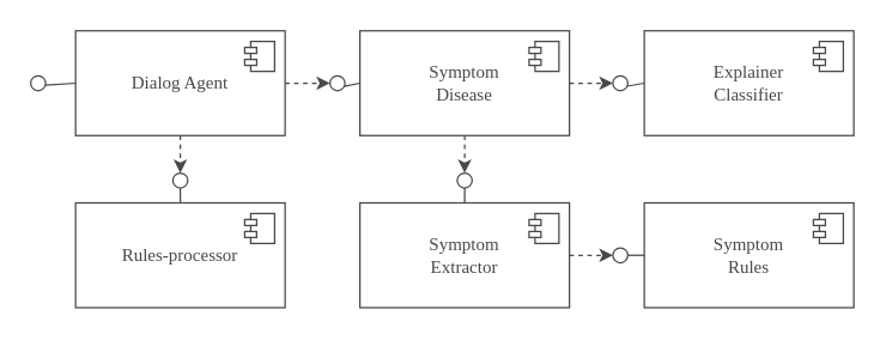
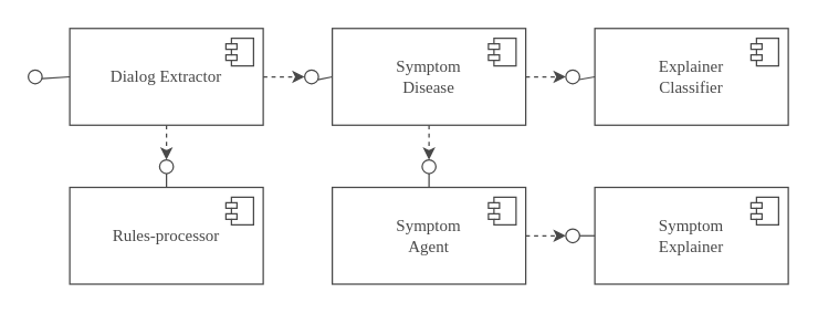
  <mxCell id="0" />
  <mxCell id="1" parent="0" />
  <mxCell id="2" value="" style="rounded=0;orthogonalLoop=1;jettySize=auto;html=1;dashed=1;strokeColor=#484848;" edge="1" parent="1" source="3" target="11"><mxGeometry relative="1" as="geometry" /></mxCell>
- <mxCell id="3" value="&lt;font color=&quot;#484848&quot; face=&quot;Montserrat Semibold&quot;&gt;Dialog Agent&lt;/font&gt;" style="html=1;dropTarget=0;whiteSpace=wrap;strokeColor=#484848;" vertex="1" parent="1"><mxGeometry x="50" y="20" width="140" height="70" as="geometry" /></mxCell>
+ <mxCell id="3" value="&lt;font color=&quot;#484848&quot; face=&quot;Montserrat Semibold&quot;&gt;Dialog Extractor&lt;/font&gt;" style="html=1;dropTarget=0;whiteSpace=wrap;strokeColor=#484848;" vertex="1" parent="1"><mxGeometry x="50" y="20" width="140" height="70" as="geometry" /></mxCell>
  <mxCell id="4" value="" style="shape=module;jettyWidth=8;jettyHeight=4;strokeColor=#484848;" vertex="1" parent="3"><mxGeometry x="1" width="20" height="20" relative="1" as="geometry"><mxPoint x="-27" y="7" as="offset" /></mxGeometry></mxCell>
  <mxCell id="5" value="&lt;font color=&quot;#484848&quot; style=&quot;&quot; face=&quot;Montserrat Semibold&quot;&gt;Rules-processor&lt;/font&gt;" style="html=1;dropTarget=0;whiteSpace=wrap;strokeColor=#484848;" vertex="1" parent="1"><mxGeometry x="50" y="135" width="140" height="70" as="geometry" /></mxCell>
  <mxCell id="6" value="" style="shape=module;jettyWidth=8;jettyHeight=4;strokeColor=#484848;" vertex="1" parent="5"><mxGeometry x="1" width="20" height="20" relative="1" as="geometry"><mxPoint x="-27" y="7" as="offset" /></mxGeometry></mxCell>
- <mxCell id="7" value="&lt;font style=&quot;&quot; face=&quot;Montserrat Semibold&quot;&gt;&lt;font color=&quot;#484848&quot;&gt;Symptom &lt;br&gt;Extractor&lt;/font&gt;&lt;br&gt;&lt;/font&gt;" style="html=1;dropTarget=0;whiteSpace=wrap;strokeColor=#484848;" vertex="1" parent="1"><mxGeometry x="240" y="135" width="140" height="70" as="geometry" /></mxCell>
+ <mxCell id="7" value="&lt;font style=&quot;&quot; face=&quot;Montserrat Semibold&quot;&gt;&lt;font color=&quot;#484848&quot;&gt;Symptom &lt;br&gt;Agent&lt;/font&gt;&lt;br&gt;&lt;/font&gt;" style="html=1;dropTarget=0;whiteSpace=wrap;strokeColor=#484848;" vertex="1" parent="1"><mxGeometry x="240" y="135" width="140" height="70" as="geometry" /></mxCell>
  <mxCell id="8" value="" style="shape=module;jettyWidth=8;jettyHeight=4;strokeColor=#484848;" vertex="1" parent="7"><mxGeometry x="1" width="20" height="20" relative="1" as="geometry"><mxPoint x="-27" y="7" as="offset" /></mxGeometry></mxCell>
  <mxCell id="9" value="&lt;font style=&quot;&quot; face=&quot;Montserrat Semibold&quot;&gt;&lt;font color=&quot;#484848&quot;&gt;Explainer&lt;br&gt;Classifier&lt;/font&gt;&lt;br&gt;&lt;/font&gt;" style="html=1;dropTarget=0;whiteSpace=wrap;strokeColor=#484848;" vertex="1" parent="1"><mxGeometry x="430" y="20" width="140" height="70" as="geometry" /></mxCell>
  <mxCell id="10" value="" style="shape=module;jettyWidth=8;jettyHeight=4;strokeColor=#484848;" vertex="1" parent="9"><mxGeometry x="1" width="20" height="20" relative="1" as="geometry"><mxPoint x="-27" y="7" as="offset" /></mxGeometry></mxCell>
  <mxCell id="11" value="" style="ellipse;whiteSpace=wrap;html=1;align=center;aspect=fixed;resizable=0;points=[];outlineConnect=0;sketch=0;strokeColor=#484848;" vertex="1" parent="1"><mxGeometry x="115" y="115" width="10" height="10" as="geometry" /></mxCell>
  <mxCell id="12" value="" style="rounded=0;orthogonalLoop=1;jettySize=auto;html=1;endArrow=none;endFill=0;sketch=0;sourcePerimeterSpacing=0;targetPerimeterSpacing=0;exitX=0.5;exitY=0;exitDx=0;exitDy=0;strokeColor=#484848;" edge="1" parent="1" source="5" target="11"><mxGeometry relative="1" as="geometry"><mxPoint x="140" y="-95" as="sourcePoint" /><mxPoint x="140" y="115" as="targetPoint" /></mxGeometry></mxCell>
  <mxCell id="13" value="" style="ellipse;whiteSpace=wrap;html=1;align=center;aspect=fixed;resizable=0;points=[];outlineConnect=0;sketch=0;strokeColor=#484848;" vertex="1" parent="1"><mxGeometry x="305" y="115" width="10" height="10" as="geometry" /></mxCell>
  <mxCell id="14" value="" style="rounded=0;orthogonalLoop=1;jettySize=auto;html=1;endArrow=none;endFill=0;sketch=0;sourcePerimeterSpacing=0;targetPerimeterSpacing=0;exitX=0.5;exitY=0;exitDx=0;exitDy=0;strokeColor=#484848;" edge="1" parent="1" source="7" target="13"><mxGeometry relative="1" as="geometry"><mxPoint x="145" y="155" as="sourcePoint" /><mxPoint x="145" y="145" as="targetPoint" /></mxGeometry></mxCell>
  <mxCell id="15" value="" style="rounded=0;orthogonalLoop=1;jettySize=auto;html=1;dashed=1;exitX=0.5;exitY=1;exitDx=0;exitDy=0;edgeStyle=orthogonalEdgeStyle;strokeColor=#484848;" edge="1" parent="1" source="26" target="13"><mxGeometry relative="1" as="geometry"><mxPoint x="145" y="115" as="sourcePoint" /><mxPoint x="145" y="135" as="targetPoint" /><Array as="points"><mxPoint x="310" y="110" /><mxPoint x="310" y="110" /></Array></mxGeometry></mxCell>
  <mxCell id="16" value="" style="ellipse;whiteSpace=wrap;html=1;align=center;aspect=fixed;resizable=0;points=[];outlineConnect=0;sketch=0;strokeColor=#484848;" vertex="1" parent="1"><mxGeometry x="409" y="50" width="10" height="10" as="geometry" /></mxCell>
  <mxCell id="17" value="" style="rounded=0;orthogonalLoop=1;jettySize=auto;html=1;endArrow=none;endFill=0;sketch=0;sourcePerimeterSpacing=0;targetPerimeterSpacing=0;exitX=0;exitY=0.5;exitDx=0;exitDy=0;strokeColor=#484848;" edge="1" parent="1" source="9" target="16"><mxGeometry relative="1" as="geometry"><mxPoint x="320" y="155" as="sourcePoint" /><mxPoint x="320" y="145" as="targetPoint" /></mxGeometry></mxCell>
  <mxCell id="18" value="" style="rounded=0;orthogonalLoop=1;jettySize=auto;html=1;dashed=1;exitX=1;exitY=0.5;exitDx=0;exitDy=0;strokeColor=#484848;" edge="1" parent="1" source="26" target="16"><mxGeometry relative="1" as="geometry"><mxPoint x="400" y="85" as="sourcePoint" /><mxPoint x="320" y="135" as="targetPoint" /></mxGeometry></mxCell>
  <mxCell id="19" value="" style="ellipse;whiteSpace=wrap;html=1;align=center;aspect=fixed;resizable=0;points=[];outlineConnect=0;sketch=0;strokeColor=#484848;" vertex="1" parent="1"><mxGeometry x="220" y="50" width="10" height="10" as="geometry" /></mxCell>
  <mxCell id="20" value="" style="rounded=0;orthogonalLoop=1;jettySize=auto;html=1;endArrow=none;endFill=0;sketch=0;sourcePerimeterSpacing=0;targetPerimeterSpacing=0;exitX=0;exitY=0.5;exitDx=0;exitDy=0;strokeColor=#484848;" edge="1" parent="1" source="26" target="19"><mxGeometry relative="1" as="geometry"><mxPoint x="320" y="155" as="sourcePoint" /><mxPoint x="320" y="145" as="targetPoint" /></mxGeometry></mxCell>
  <mxCell id="21" value="" style="rounded=0;orthogonalLoop=1;jettySize=auto;html=1;dashed=1;exitX=1;exitY=0.5;exitDx=0;exitDy=0;strokeColor=#484848;" edge="1" parent="1" source="3" target="19"><mxGeometry relative="1" as="geometry"><mxPoint x="375" y="85" as="sourcePoint" /><mxPoint x="330" y="135" as="targetPoint" /></mxGeometry></mxCell>
  <mxCell id="22" value="" style="ellipse;whiteSpace=wrap;html=1;align=center;aspect=fixed;resizable=0;points=[];outlineConnect=0;sketch=0;strokeColor=#484848;" vertex="1" parent="1"><mxGeometry x="20" y="50" width="10" height="10" as="geometry" /></mxCell>
  <mxCell id="23" value="" style="rounded=0;orthogonalLoop=1;jettySize=auto;html=1;endArrow=none;endFill=0;sketch=0;sourcePerimeterSpacing=0;targetPerimeterSpacing=0;exitX=0;exitY=0.5;exitDx=0;exitDy=0;strokeColor=#484848;" edge="1" parent="1" source="3" target="22"><mxGeometry relative="1" as="geometry"><mxPoint x="320" y="50" as="sourcePoint" /><mxPoint x="300" y="50" as="targetPoint" /></mxGeometry></mxCell>
- <mxCell id="24" value="&lt;font style=&quot;&quot; face=&quot;Montserrat Semibold&quot;&gt;&lt;font color=&quot;#484848&quot;&gt;Symptom&lt;br&gt;Rules&lt;/font&gt;&lt;br&gt;&lt;/font&gt;" style="html=1;dropTarget=0;whiteSpace=wrap;strokeColor=#484848;" vertex="1" parent="1"><mxGeometry x="430" y="135" width="140" height="70" as="geometry" /></mxCell>
+ <mxCell id="24" value="&lt;font style=&quot;&quot; face=&quot;Montserrat Semibold&quot;&gt;&lt;font color=&quot;#484848&quot;&gt;Symptom&lt;br&gt;Explainer&lt;/font&gt;&lt;br&gt;&lt;/font&gt;" style="html=1;dropTarget=0;whiteSpace=wrap;strokeColor=#484848;" vertex="1" parent="1"><mxGeometry x="430" y="135" width="140" height="70" as="geometry" /></mxCell>
  <mxCell id="25" value="" style="shape=module;jettyWidth=8;jettyHeight=4;strokeColor=#484848;" vertex="1" parent="24"><mxGeometry x="1" width="20" height="20" relative="1" as="geometry"><mxPoint x="-27" y="7" as="offset" /></mxGeometry></mxCell>
  <mxCell id="26" value="&lt;font style=&quot;&quot; face=&quot;Montserrat Semibold&quot;&gt;&lt;font color=&quot;#484848&quot;&gt;Symptom &lt;br&gt;Disease&lt;/font&gt;&lt;br&gt;&lt;/font&gt;" style="html=1;dropTarget=0;whiteSpace=wrap;strokeColor=#484848;" vertex="1" parent="1"><mxGeometry x="240" y="20" width="140" height="70" as="geometry" /></mxCell>
  <mxCell id="27" value="" style="shape=module;jettyWidth=8;jettyHeight=4;strokeColor=#484848;" vertex="1" parent="26"><mxGeometry x="1" width="20" height="20" relative="1" as="geometry"><mxPoint x="-27" y="7" as="offset" /></mxGeometry></mxCell>
  <mxCell id="28" value="" style="ellipse;whiteSpace=wrap;html=1;align=center;aspect=fixed;resizable=0;points=[];outlineConnect=0;sketch=0;strokeColor=#484848;" vertex="1" parent="1"><mxGeometry x="409" y="165" width="10" height="10" as="geometry" /></mxCell>
  <mxCell id="29" value="" style="rounded=0;orthogonalLoop=1;jettySize=auto;html=1;endArrow=none;endFill=0;sketch=0;sourcePerimeterSpacing=0;targetPerimeterSpacing=0;exitX=0;exitY=0.5;exitDx=0;exitDy=0;strokeColor=#484848;" edge="1" parent="1" source="24" target="28"><mxGeometry relative="1" as="geometry"><mxPoint x="520" y="155" as="sourcePoint" /><mxPoint x="325" y="140" as="targetPoint" /></mxGeometry></mxCell>
  <mxCell id="30" value="" style="rounded=0;orthogonalLoop=1;jettySize=auto;html=1;dashed=1;exitX=1;exitY=0.5;exitDx=0;exitDy=0;strokeColor=#484848;" edge="1" parent="1" source="7" target="28"><mxGeometry relative="1" as="geometry"><mxPoint x="420" y="100" as="sourcePoint" /><mxPoint x="484" y="135" as="targetPoint" /></mxGeometry></mxCell>
